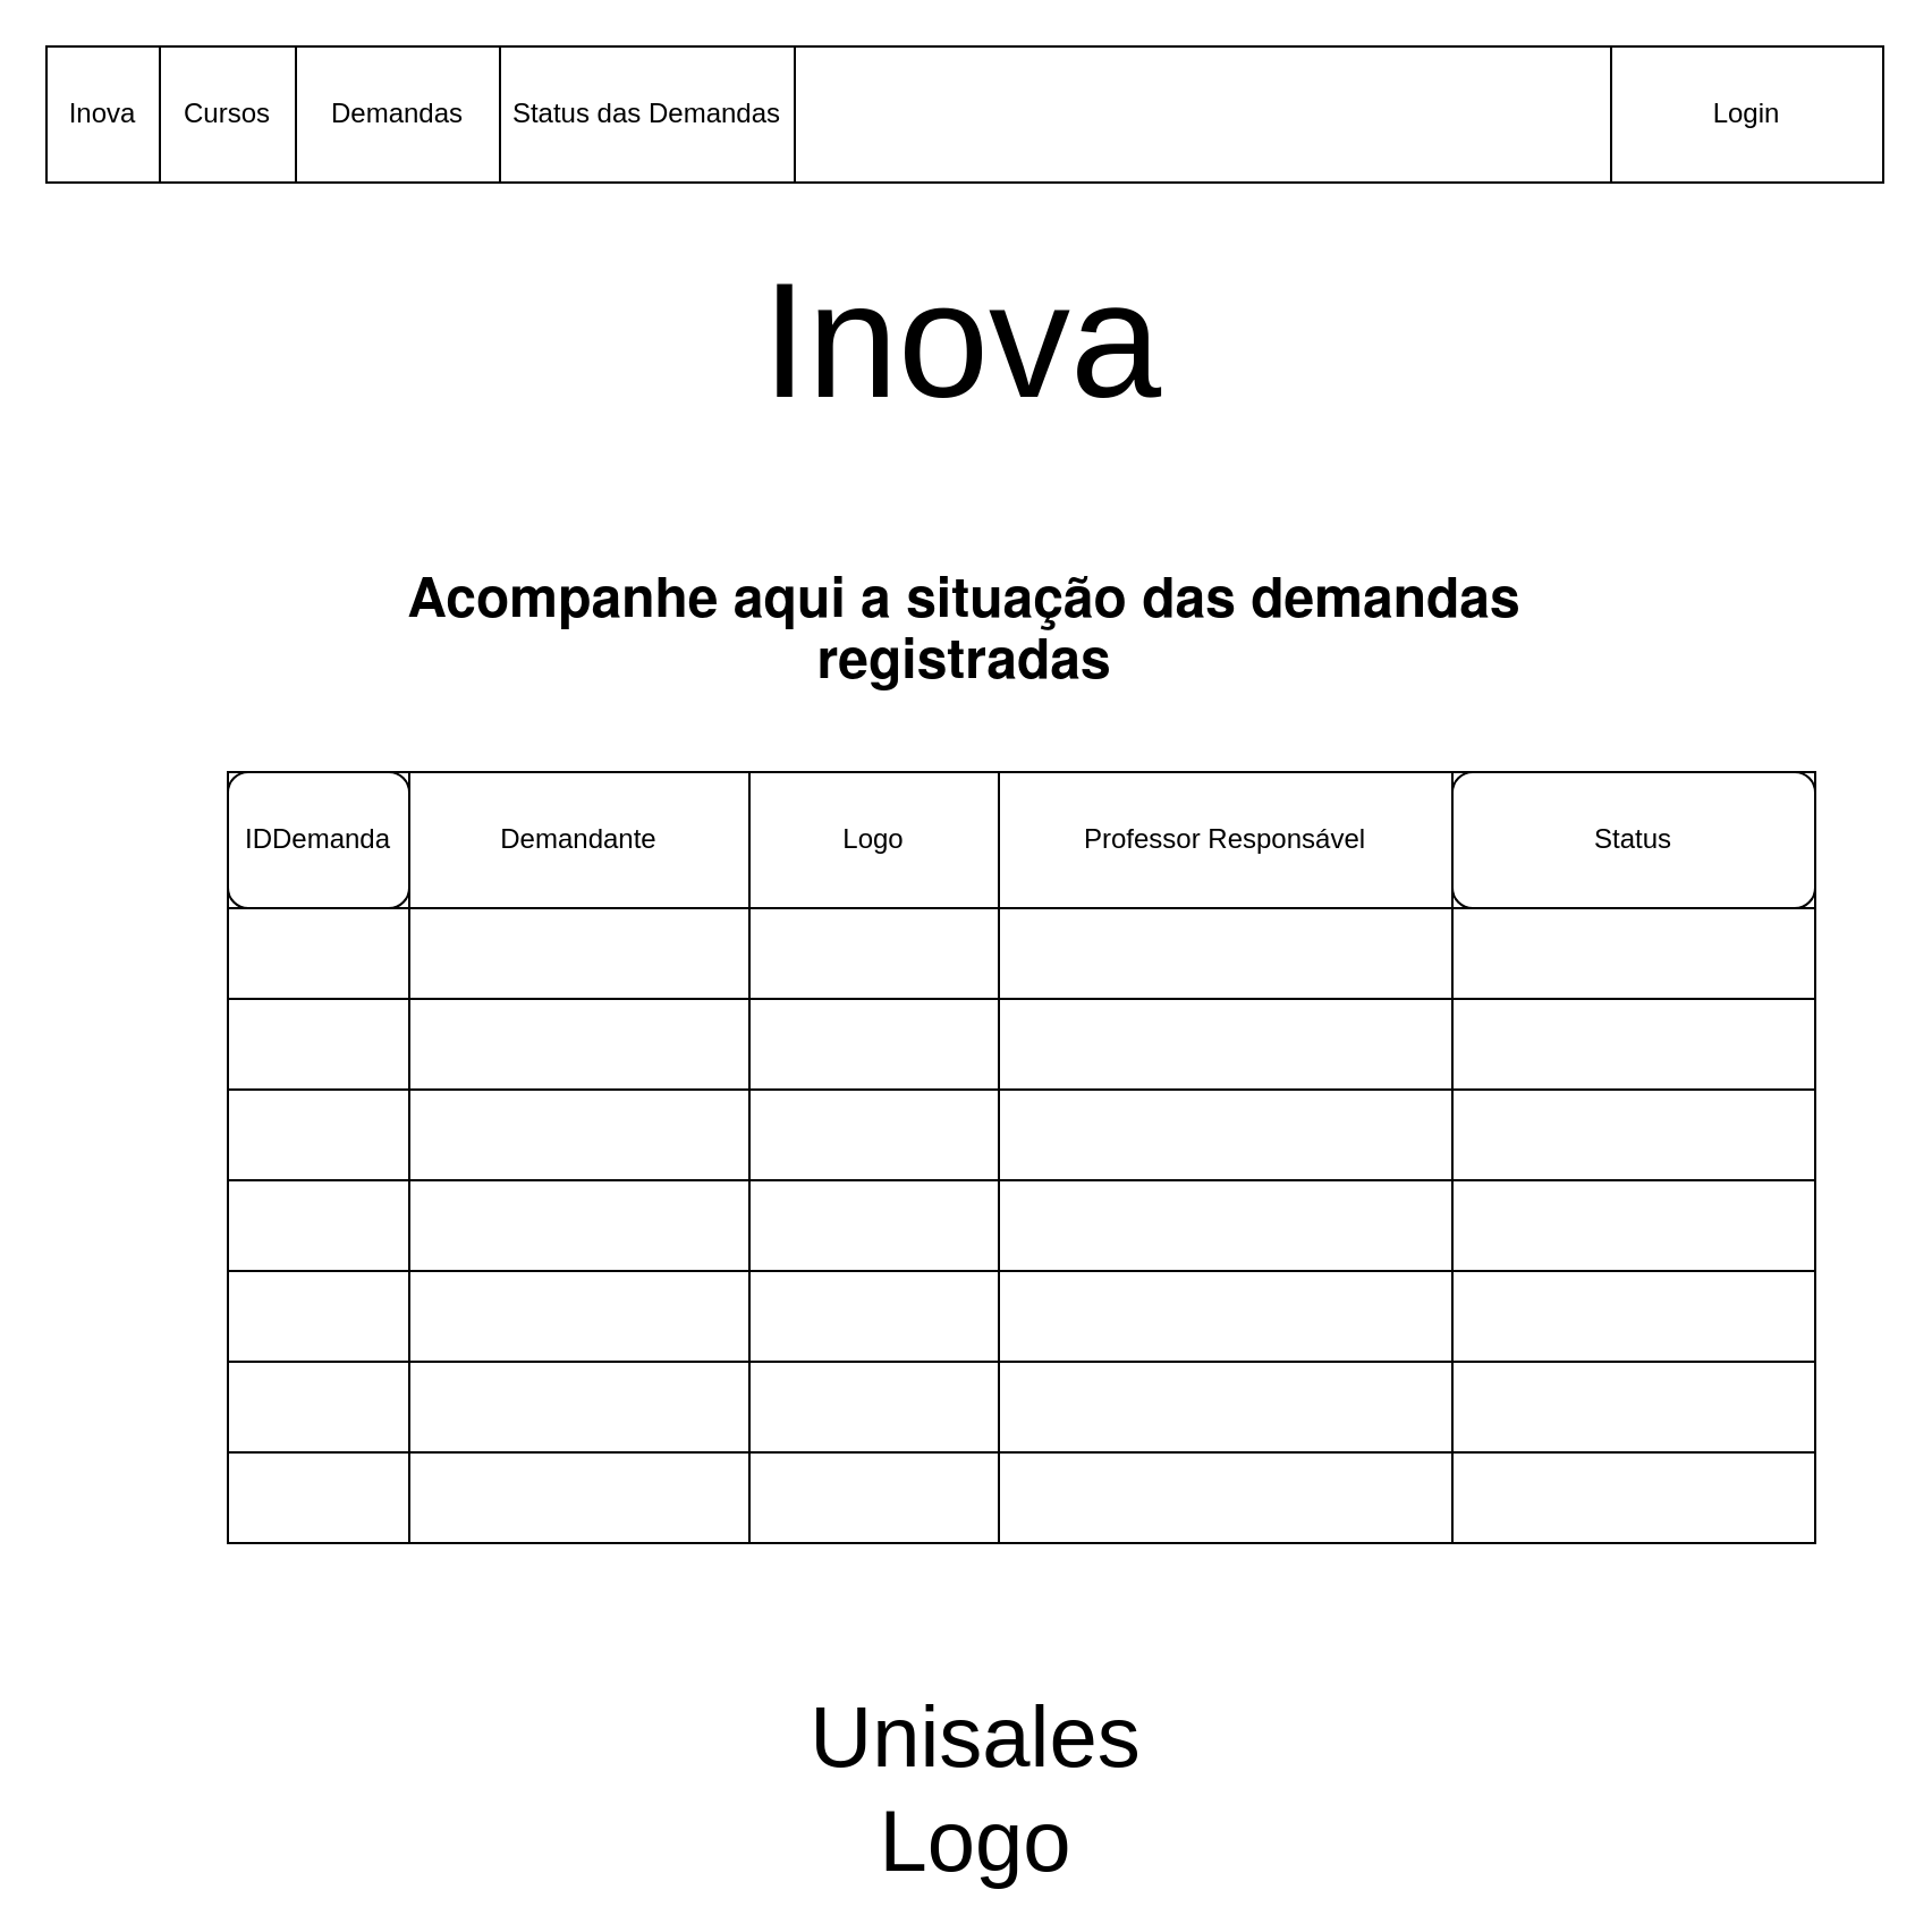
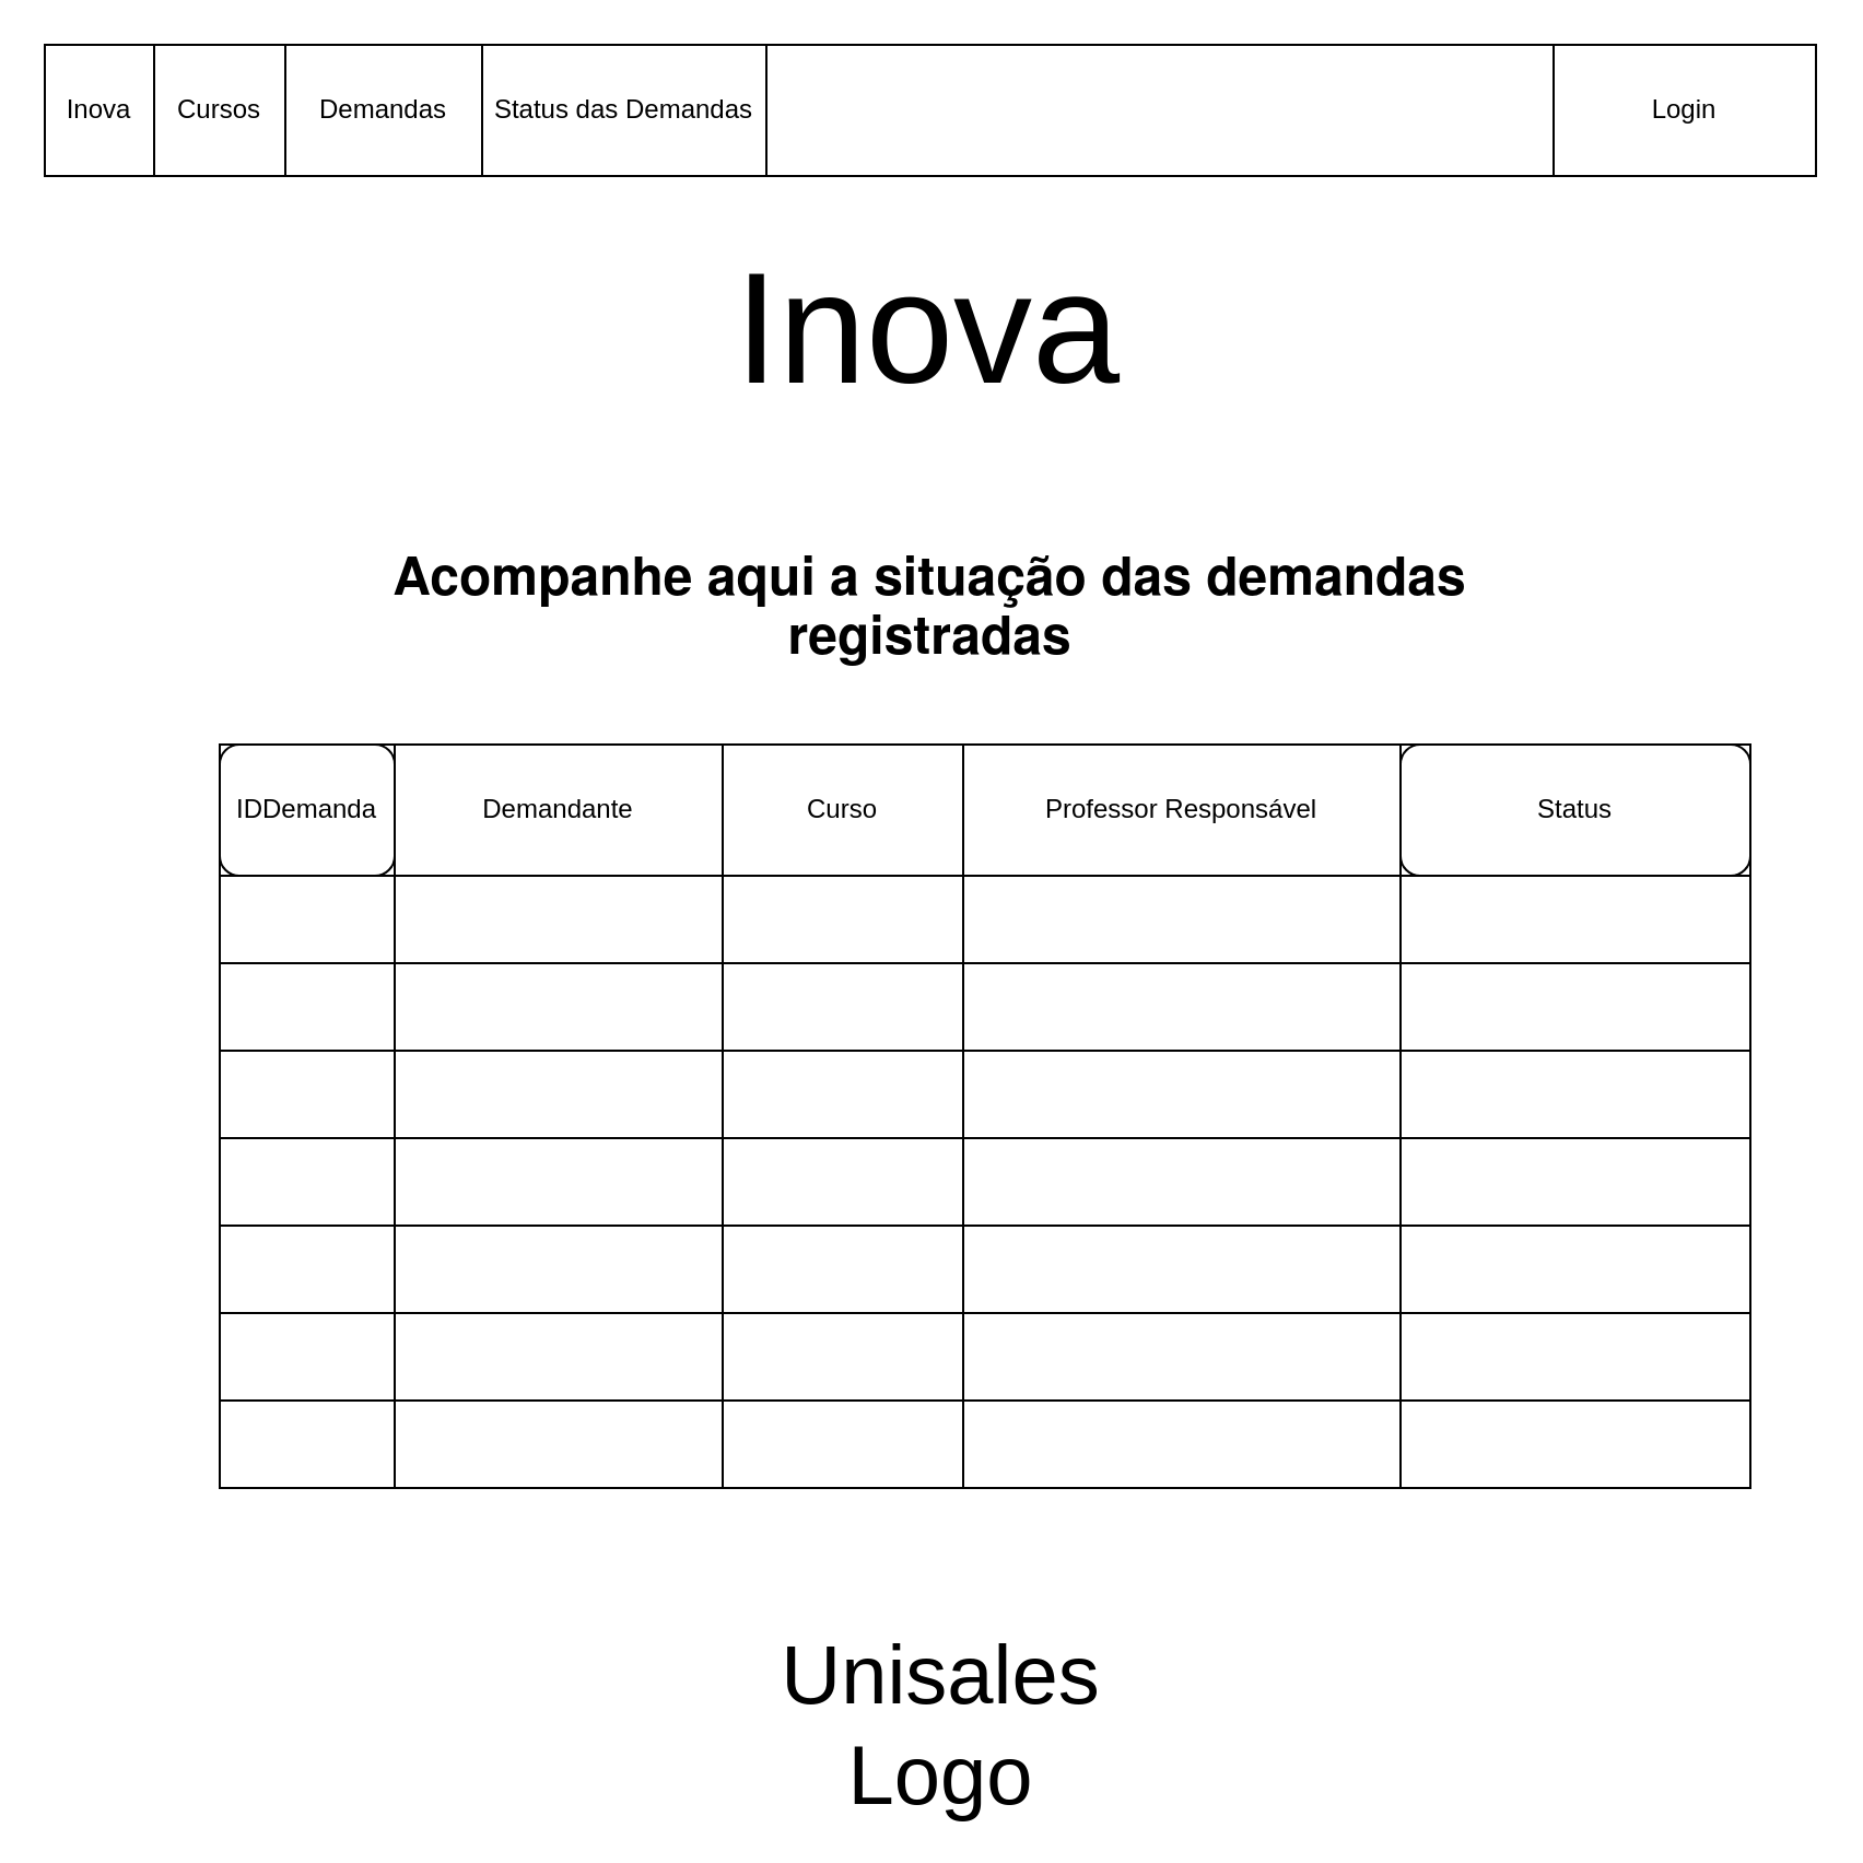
  <mxCell id="0" />
  <mxCell id="1" parent="0" />
  <mxCell id="2" value="" style="rounded=0;whiteSpace=wrap;html=1;" vertex="1" parent="1"><mxGeometry x="20" y="20" width="810" height="60" as="geometry" /></mxCell>
  <mxCell id="3" value="Cursos" style="rounded=0;whiteSpace=wrap;html=1;" vertex="1" parent="1"><mxGeometry x="70" y="20" width="60" height="60" as="geometry" /></mxCell>
  <mxCell id="4" value="Demandas" style="rounded=0;whiteSpace=wrap;html=1;" vertex="1" parent="1"><mxGeometry x="130" y="20" width="90" height="60" as="geometry" /></mxCell>
  <mxCell id="5" value="Status das Demandas" style="rounded=0;whiteSpace=wrap;html=1;" vertex="1" parent="1"><mxGeometry x="220" y="20" width="130" height="60" as="geometry" /></mxCell>
  <mxCell id="6" value="Inova" style="rounded=0;whiteSpace=wrap;html=1;" vertex="1" parent="1"><mxGeometry x="20" y="20" width="50" height="60" as="geometry" /></mxCell>
  <mxCell id="7" value="Login" style="rounded=0;whiteSpace=wrap;html=1;" vertex="1" parent="1"><mxGeometry x="710" y="20" width="120" height="60" as="geometry" /></mxCell>
  <mxCell id="8" value="&lt;font style=&quot;font-size: 72px&quot;&gt;Inova&lt;/font&gt;" style="text;html=1;strokeColor=none;fillColor=none;align=center;verticalAlign=middle;whiteSpace=wrap;rounded=0;" vertex="1" parent="1"><mxGeometry x="404" y="140" width="40" height="20" as="geometry" /></mxCell>
  <mxCell id="9" value="&#10;&#10;&lt;h3 style=&quot;box-sizing: border-box; font-family: &amp;quot;helvetica neue&amp;quot;, helvetica, arial, sans-serif; font-weight: 500; line-height: 1.1; margin-top: 20px; margin-bottom: 10px; font-size: 24px; font-style: normal; letter-spacing: normal; text-align: center; text-indent: 0px; text-transform: none; word-spacing: 0px;&quot;&gt;&lt;b class=&quot;blue&quot; style=&quot;box-sizing: border-box; font-weight: 700; text-align: center;&quot;&gt;Acompanhe aqui a situação das demandas registradas&lt;/b&gt;&lt;/h3&gt;&#10;&#10;" style="text;html=1;strokeColor=none;fillColor=none;align=center;verticalAlign=middle;whiteSpace=wrap;rounded=0;labelBackgroundColor=none;" vertex="1" parent="1"><mxGeometry x="125" y="260" width="600" height="20" as="geometry" /></mxCell>
  <mxCell id="10" value="" style="rounded=0;whiteSpace=wrap;html=1;labelBackgroundColor=none;fontColor=#000000;" vertex="1" parent="1"><mxGeometry x="100" y="340" width="700" height="340" as="geometry" /></mxCell>
  <mxCell id="11" value="IDDemanda" style="whiteSpace=wrap;html=1;labelBackgroundColor=none;fontColor=#000000;rounded=1;" vertex="1" parent="1"><mxGeometry x="100" y="340" width="80" height="60" as="geometry" /></mxCell>
  <mxCell id="12" value="Demandante" style="rounded=0;whiteSpace=wrap;html=1;labelBackgroundColor=none;fontColor=#000000;" vertex="1" parent="1"><mxGeometry x="180" y="340" width="150" height="60" as="geometry" /></mxCell>
  <mxCell id="13" value="Professor Responsável" style="rounded=0;whiteSpace=wrap;html=1;labelBackgroundColor=none;fontColor=#000000;" vertex="1" parent="1"><mxGeometry x="440" y="340" width="200" height="60" as="geometry" /></mxCell>
- <mxCell id="14" value="Logo" style="rounded=0;whiteSpace=wrap;html=1;labelBackgroundColor=none;fontColor=#000000;" vertex="1" parent="1"><mxGeometry x="330" y="340" width="110" height="60" as="geometry" /></mxCell>
+ <mxCell id="14" value="Curso" style="rounded=0;whiteSpace=wrap;html=1;labelBackgroundColor=none;fontColor=#000000;" vertex="1" parent="1"><mxGeometry x="330" y="340" width="110" height="60" as="geometry" /></mxCell>
  <mxCell id="15" value="Status" style="whiteSpace=wrap;html=1;labelBackgroundColor=none;fontColor=#000000;rounded=1;" vertex="1" parent="1"><mxGeometry x="640" y="340" width="160" height="60" as="geometry" /></mxCell>
  <mxCell id="16" value="" style="rounded=0;whiteSpace=wrap;html=1;labelBackgroundColor=none;fontColor=#000000;" vertex="1" parent="1"><mxGeometry x="100" y="400" width="80" height="280" as="geometry" /></mxCell>
  <mxCell id="17" value="" style="rounded=0;whiteSpace=wrap;html=1;labelBackgroundColor=none;fontColor=#000000;" vertex="1" parent="1"><mxGeometry x="180" y="400" width="150" height="280" as="geometry" /></mxCell>
  <mxCell id="18" value="" style="rounded=0;whiteSpace=wrap;html=1;labelBackgroundColor=none;fontColor=#000000;" vertex="1" parent="1"><mxGeometry x="330" y="400" width="200" height="280" as="geometry" /></mxCell>
  <mxCell id="19" value="" style="rounded=0;whiteSpace=wrap;html=1;labelBackgroundColor=none;fontColor=#000000;" vertex="1" parent="1"><mxGeometry x="530" y="400" width="110" height="280" as="geometry" /></mxCell>
  <mxCell id="20" value="" style="rounded=0;whiteSpace=wrap;html=1;labelBackgroundColor=none;fontColor=#000000;" vertex="1" parent="1"><mxGeometry x="640" y="400" width="160" height="280" as="geometry" /></mxCell>
  <mxCell id="21" value="" style="rounded=0;whiteSpace=wrap;html=1;labelBackgroundColor=none;fontColor=#000000;" vertex="1" parent="1"><mxGeometry x="100" y="400" width="80" height="40" as="geometry" /></mxCell>
  <mxCell id="22" value="" style="rounded=0;whiteSpace=wrap;html=1;labelBackgroundColor=none;fontColor=#000000;" vertex="1" parent="1"><mxGeometry x="100" y="440" width="80" height="40" as="geometry" /></mxCell>
  <mxCell id="23" value="" style="rounded=0;whiteSpace=wrap;html=1;labelBackgroundColor=none;fontColor=#000000;" vertex="1" parent="1"><mxGeometry x="100" y="480" width="80" height="40" as="geometry" /></mxCell>
  <mxCell id="24" value="" style="rounded=0;whiteSpace=wrap;html=1;labelBackgroundColor=none;fontColor=#000000;" vertex="1" parent="1"><mxGeometry x="100" y="520" width="80" height="40" as="geometry" /></mxCell>
  <mxCell id="25" value="" style="rounded=0;whiteSpace=wrap;html=1;labelBackgroundColor=none;fontColor=#000000;" vertex="1" parent="1"><mxGeometry x="100" y="560" width="80" height="40" as="geometry" /></mxCell>
  <mxCell id="26" value="" style="rounded=0;whiteSpace=wrap;html=1;labelBackgroundColor=none;fontColor=#000000;" vertex="1" parent="1"><mxGeometry x="100" y="600" width="80" height="40" as="geometry" /></mxCell>
  <mxCell id="27" value="" style="rounded=0;whiteSpace=wrap;html=1;labelBackgroundColor=none;fontColor=#000000;" vertex="1" parent="1"><mxGeometry x="100" y="640" width="80" height="40" as="geometry" /></mxCell>
  <mxCell id="28" value="" style="rounded=0;whiteSpace=wrap;html=1;labelBackgroundColor=none;fontColor=#000000;" vertex="1" parent="1"><mxGeometry x="180" y="400" width="150" height="40" as="geometry" /></mxCell>
  <mxCell id="29" value="" style="rounded=0;whiteSpace=wrap;html=1;labelBackgroundColor=none;fontColor=#000000;" vertex="1" parent="1"><mxGeometry x="180" y="440" width="150" height="40" as="geometry" /></mxCell>
  <mxCell id="30" value="" style="rounded=0;whiteSpace=wrap;html=1;labelBackgroundColor=none;fontColor=#000000;" vertex="1" parent="1"><mxGeometry x="180" y="480" width="150" height="40" as="geometry" /></mxCell>
  <mxCell id="31" value="" style="rounded=0;whiteSpace=wrap;html=1;labelBackgroundColor=none;fontColor=#000000;" vertex="1" parent="1"><mxGeometry x="180" y="520" width="150" height="40" as="geometry" /></mxCell>
  <mxCell id="32" value="" style="rounded=0;whiteSpace=wrap;html=1;labelBackgroundColor=none;fontColor=#000000;" vertex="1" parent="1"><mxGeometry x="180" y="560" width="150" height="40" as="geometry" /></mxCell>
  <mxCell id="33" value="" style="rounded=0;whiteSpace=wrap;html=1;labelBackgroundColor=none;fontColor=#000000;" vertex="1" parent="1"><mxGeometry x="180" y="600" width="150" height="40" as="geometry" /></mxCell>
  <mxCell id="34" value="" style="rounded=0;whiteSpace=wrap;html=1;labelBackgroundColor=none;fontColor=#000000;" vertex="1" parent="1"><mxGeometry x="180" y="640" width="150" height="40" as="geometry" /></mxCell>
  <mxCell id="35" value="" style="rounded=0;whiteSpace=wrap;html=1;labelBackgroundColor=none;fontColor=#000000;" vertex="1" parent="1"><mxGeometry x="440" y="400" width="200" height="40" as="geometry" /></mxCell>
  <mxCell id="36" value="" style="rounded=0;whiteSpace=wrap;html=1;labelBackgroundColor=none;fontColor=#000000;" vertex="1" parent="1"><mxGeometry x="440" y="440" width="200" height="40" as="geometry" /></mxCell>
  <mxCell id="37" value="" style="rounded=0;whiteSpace=wrap;html=1;labelBackgroundColor=none;fontColor=#000000;" vertex="1" parent="1"><mxGeometry x="440" y="480" width="200" height="40" as="geometry" /></mxCell>
  <mxCell id="38" value="" style="rounded=0;whiteSpace=wrap;html=1;labelBackgroundColor=none;fontColor=#000000;" vertex="1" parent="1"><mxGeometry x="440" y="520" width="200" height="40" as="geometry" /></mxCell>
  <mxCell id="39" value="" style="rounded=0;whiteSpace=wrap;html=1;labelBackgroundColor=none;fontColor=#000000;" vertex="1" parent="1"><mxGeometry x="440" y="560" width="200" height="40" as="geometry" /></mxCell>
  <mxCell id="40" value="" style="rounded=0;whiteSpace=wrap;html=1;labelBackgroundColor=none;fontColor=#000000;" vertex="1" parent="1"><mxGeometry x="440" y="600" width="200" height="40" as="geometry" /></mxCell>
  <mxCell id="41" value="" style="rounded=0;whiteSpace=wrap;html=1;labelBackgroundColor=none;fontColor=#000000;" vertex="1" parent="1"><mxGeometry x="440" y="640" width="200" height="40" as="geometry" /></mxCell>
  <mxCell id="42" value="" style="rounded=0;whiteSpace=wrap;html=1;labelBackgroundColor=none;fontColor=#000000;" vertex="1" parent="1"><mxGeometry x="330" y="400" width="110" height="40" as="geometry" /></mxCell>
  <mxCell id="43" value="" style="rounded=0;whiteSpace=wrap;html=1;labelBackgroundColor=none;fontColor=#000000;" vertex="1" parent="1"><mxGeometry x="330" y="440" width="110" height="40" as="geometry" /></mxCell>
  <mxCell id="44" value="" style="rounded=0;whiteSpace=wrap;html=1;labelBackgroundColor=none;fontColor=#000000;" vertex="1" parent="1"><mxGeometry x="330" y="480" width="110" height="40" as="geometry" /></mxCell>
  <mxCell id="45" value="" style="rounded=0;whiteSpace=wrap;html=1;labelBackgroundColor=none;fontColor=#000000;" vertex="1" parent="1"><mxGeometry x="330" y="520" width="110" height="40" as="geometry" /></mxCell>
  <mxCell id="46" value="" style="rounded=0;whiteSpace=wrap;html=1;labelBackgroundColor=none;fontColor=#000000;" vertex="1" parent="1"><mxGeometry x="330" y="560" width="110" height="40" as="geometry" /></mxCell>
  <mxCell id="47" value="" style="rounded=0;whiteSpace=wrap;html=1;labelBackgroundColor=none;fontColor=#000000;" vertex="1" parent="1"><mxGeometry x="330" y="600" width="110" height="40" as="geometry" /></mxCell>
  <mxCell id="48" value="" style="rounded=0;whiteSpace=wrap;html=1;labelBackgroundColor=none;fontColor=#000000;" vertex="1" parent="1"><mxGeometry x="330" y="640" width="110" height="40" as="geometry" /></mxCell>
  <mxCell id="49" value="" style="rounded=0;whiteSpace=wrap;html=1;labelBackgroundColor=none;fontColor=#000000;" vertex="1" parent="1"><mxGeometry x="640" y="400" width="160" height="40" as="geometry" /></mxCell>
  <mxCell id="50" value="" style="rounded=0;whiteSpace=wrap;html=1;labelBackgroundColor=none;fontColor=#000000;" vertex="1" parent="1"><mxGeometry x="640" y="440" width="160" height="40" as="geometry" /></mxCell>
  <mxCell id="51" value="" style="rounded=0;whiteSpace=wrap;html=1;labelBackgroundColor=none;fontColor=#000000;" vertex="1" parent="1"><mxGeometry x="640" y="480" width="160" height="40" as="geometry" /></mxCell>
  <mxCell id="52" value="" style="rounded=0;whiteSpace=wrap;html=1;labelBackgroundColor=none;fontColor=#000000;" vertex="1" parent="1"><mxGeometry x="640" y="520" width="160" height="40" as="geometry" /></mxCell>
  <mxCell id="53" value="" style="rounded=0;whiteSpace=wrap;html=1;labelBackgroundColor=none;fontColor=#000000;" vertex="1" parent="1"><mxGeometry x="640" y="560" width="160" height="40" as="geometry" /></mxCell>
  <mxCell id="54" value="" style="rounded=0;whiteSpace=wrap;html=1;labelBackgroundColor=none;fontColor=#000000;" vertex="1" parent="1"><mxGeometry x="640" y="600" width="160" height="40" as="geometry" /></mxCell>
  <mxCell id="55" value="" style="rounded=0;whiteSpace=wrap;html=1;labelBackgroundColor=none;fontColor=#000000;" vertex="1" parent="1"><mxGeometry x="640" y="640" width="160" height="40" as="geometry" /></mxCell>
  <mxCell id="56" value="Unisales&#10;Logo" style="text;spacingTop=-5;align=center;fontSize=38;" vertex="1" parent="1"><mxGeometry x="325" y="740" width="210" height="90" as="geometry" /></mxCell>
